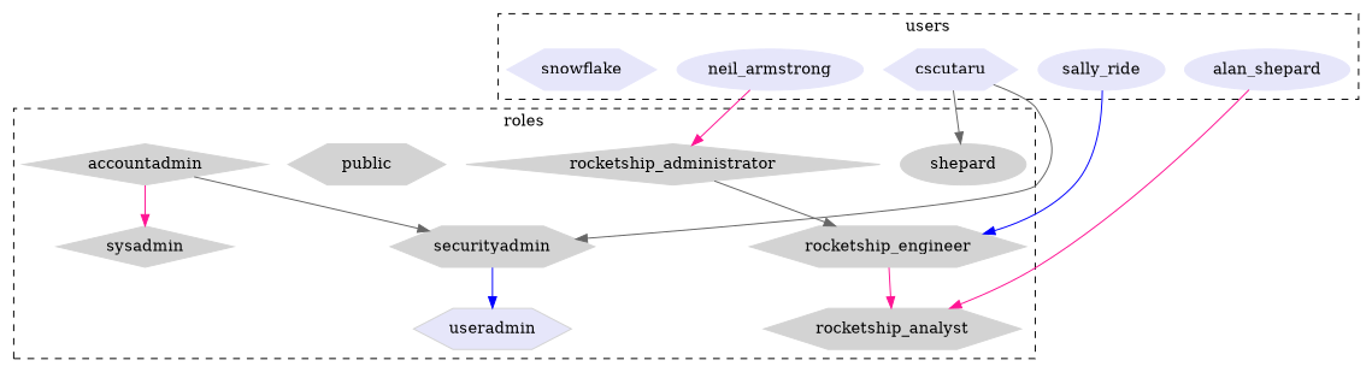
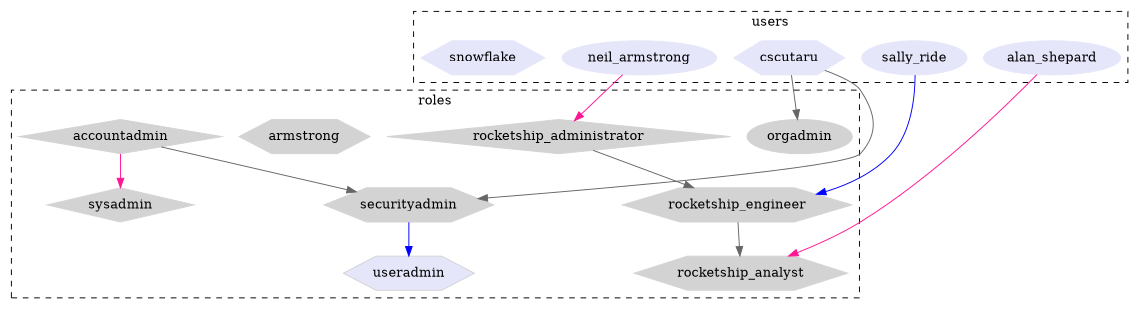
  digraph {
    node [color=LightGray shape=hexagon style=filled]
    edge [color=deeppink]
    alan_shepard [color=Lavender shape=ellipse]
    cscutaru [color=Lavender]
    neil_armstrong [color=Lavender shape=ellipse]
    sally_ride [color=Lavender shape=ellipse]
    snowflake [color=Lavender]
    accountadmin [shape=diamond]
-   orgadmin [shape=ellipse label=shepard]
-   public
+   orgadmin [shape=ellipse]
+   public [label=armstrong]
    rocketship_administrator [shape=diamond]
    rocketship_analyst
    rocketship_engineer
    securityadmin
    sysadmin [shape=diamond]
    useradmin [fillcolor=Lavender]
    subgraph cluster_1 {
      label=users
      style=dashed
      alan_shepard
      cscutaru
      neil_armstrong
      sally_ride
      snowflake
    }
    subgraph cluster_2 {
      label=roles
      style=dashed
      accountadmin
      orgadmin
      public
      rocketship_administrator
      rocketship_analyst
      rocketship_engineer
      securityadmin
      sysadmin
      useradmin
    }
    alan_shepard -> rocketship_analyst
    cscutaru -> orgadmin [color=gray40]
    cscutaru -> securityadmin [color=gray40]
    neil_armstrong -> rocketship_administrator
    sally_ride -> rocketship_engineer [color=blue]
    accountadmin -> securityadmin [color=gray40]
    accountadmin -> sysadmin
    rocketship_administrator -> rocketship_engineer [color=gray40]
-   rocketship_engineer -> rocketship_analyst
+   rocketship_engineer -> rocketship_analyst [color=gray40]
    securityadmin -> useradmin [color=blue]
  }
